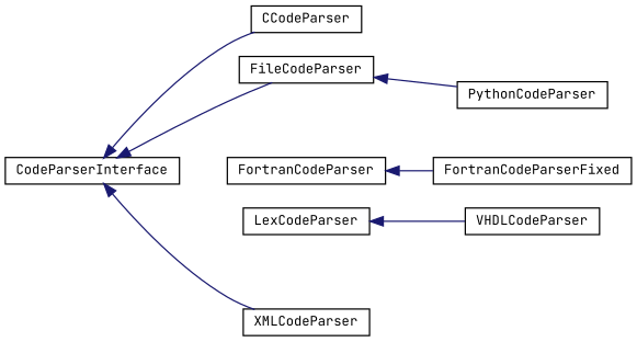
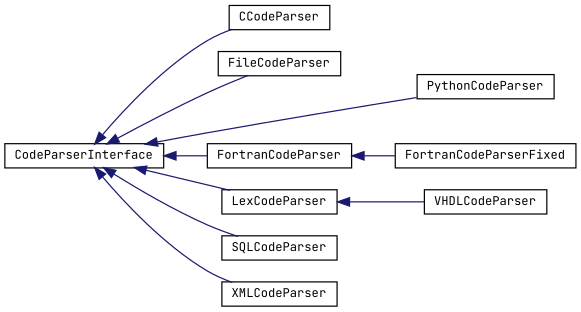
  digraph {
    fontname="JetBrains Mono"
    rankdir=LR
    node [color=black fillcolor=white fontname="JetBrains Mono" fontsize=10 shape=record style=filled]
    edge [color=midnightblue dir=back fontname="JetBrains Mono" fontsize=10 labelfontname=Helvetica labelfontsize=10 style=solid]
    n1 [height=0.2 label=CodeParserInterface width=0.4]
    n2 [height=0.2 label=CCodeParser width=0.4]
    n3 [height=0.2 label=FileCodeParser width=0.4]
    n4 [height=0.2 label=FortranCodeParser width=0.4]
    n5 [height=0.2 label=LexCodeParser width=0.4]
    n6 [height=0.2 label=PythonCodeParser width=0.4]
+   n7 [height=0.2 label=SQLCodeParser width=0.4]
    n8 [height=0.2 label=XMLCodeParser width=0.4]
    n9 [height=0.2 label=FortranCodeParserFixed width=0.4]
    n10 [height=0.2 label=VHDLCodeParser width=0.4]
    n1 -> n2
    n1 -> n3
-   n3 -> n6
+   n1 -> n4
+   n1 -> n5
+   n1 -> n6
+   n1 -> n7
    n1 -> n8
    n4 -> n9
    n5 -> n10
  }
